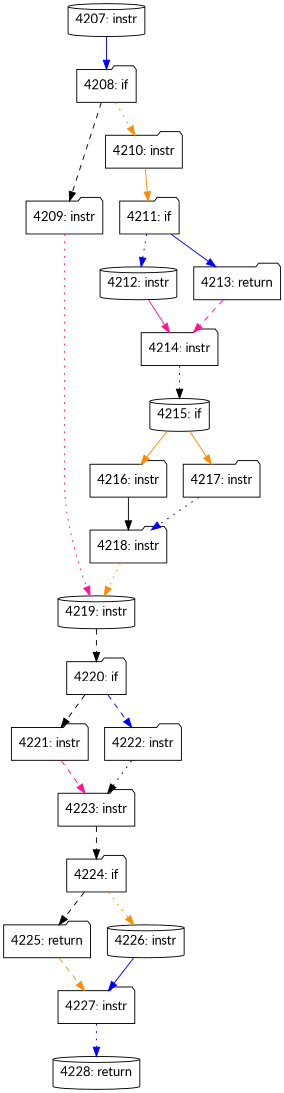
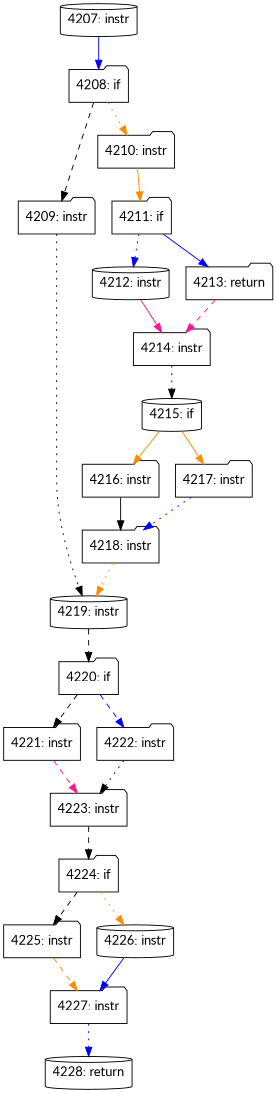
  digraph {
    fontname=Lato
    node [fontname=Lato shape=folder]
    edge [color=black fontname=Lato style=dashed]
    n1 [label="4207: instr" shape=cylinder]
    n2 [label="4208: if"]
    n3 [label="4209: instr"]
    n4 [label="4210: instr"]
    n5 [label="4219: instr" shape=cylinder]
    n6 [label="4211: if"]
    n7 [label="4220: if"]
    n8 [label="4212: instr" shape=cylinder]
    n9 [label="4213: return"]
    n10 [label="4221: instr"]
    n11 [label="4222: instr"]
    n12 [label="4214: instr"]
    n13 [label="4215: if" shape=cylinder]
    n14 [label="4216: instr"]
    n15 [label="4217: instr"]
    n16 [label="4218: instr"]
    n17 [label="4223: instr"]
    n18 [label="4224: if"]
-   n19 [label="4225: return"]
+   n19 [label="4225: instr"]
    n20 [label="4226: instr" shape=cylinder]
    n21 [label="4227: instr"]
    n22 [label="4228: return" shape=cylinder]
    n1 -> n2 [color=blue style=solid]
    n2 -> n3
    n2 -> n4 [color=darkorange style=dotted]
-   n3 -> n5 [color=deeppink style=dotted]
+   n3 -> n5 [style=dotted]
    n4 -> n6 [color=darkorange style=solid]
    n5 -> n7
    n6 -> n8 [color=blue style=dotted]
    n6 -> n9 [color=blue style=solid]
    n7 -> n10
    n7 -> n11 [color=blue]
    n8 -> n12 [color=deeppink style=solid]
    n9 -> n12 [color=deeppink]
    n10 -> n17 [color=deeppink]
    n11 -> n17 [style=dotted]
    n12 -> n13 [style=dotted]
    n13 -> n14 [color=darkorange style=solid]
    n13 -> n15 [color=darkorange style=solid]
    n14 -> n16 [style=solid]
    n15 -> n16 [color=blue style=dotted]
    n16 -> n5 [color=darkorange style=dotted]
    n17 -> n18
    n18 -> n19
    n18 -> n20 [color=darkorange style=dotted]
    n19 -> n21 [color=darkorange]
    n20 -> n21 [color=blue style=solid]
    n21 -> n22 [color=blue style=dotted]
  }
